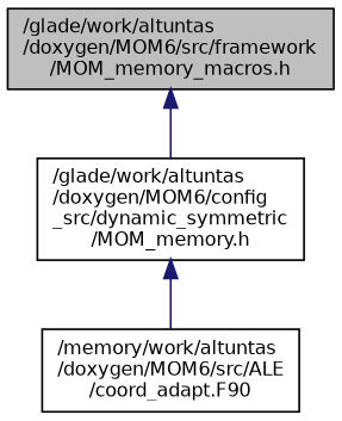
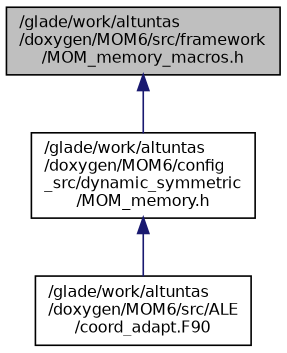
  digraph {
    node [color=black fillcolor=white fontname=Helvetica fontsize=10 shape=record style=filled]
    edge [color=midnightblue dir=back fontname=Helvetica fontsize=10 labelfontname=Helvetica labelfontsize=10 style=solid]
    n1 [fillcolor=grey75 fontcolor=black height=0.2 label="/glade/work/altuntas\l/doxygen/MOM6/src/framework\l/MOM_memory_macros.h" width=0.4]
    n2 [height=0.2 label="/glade/work/altuntas\l/doxygen/MOM6/config\l_src/dynamic_symmetric\l/MOM_memory.h" width=0.4]
-   n3 [height=0.2 label="/memory/work/altuntas\l/doxygen/MOM6/src/ALE\l/coord_adapt.F90" width=0.4]
+   n3 [height=0.2 label="/glade/work/altuntas\l/doxygen/MOM6/src/ALE\l/coord_adapt.F90" width=0.4]
    n1 -> n2
    n2 -> n3
  }
